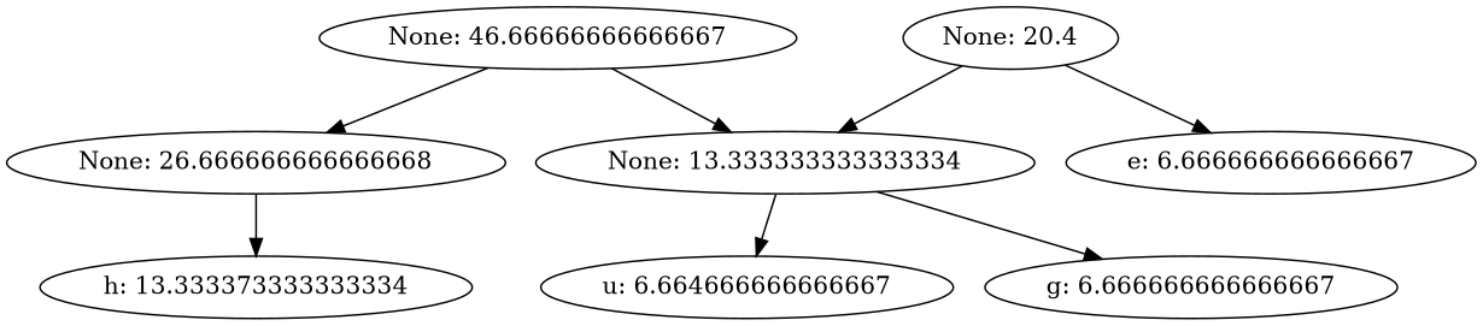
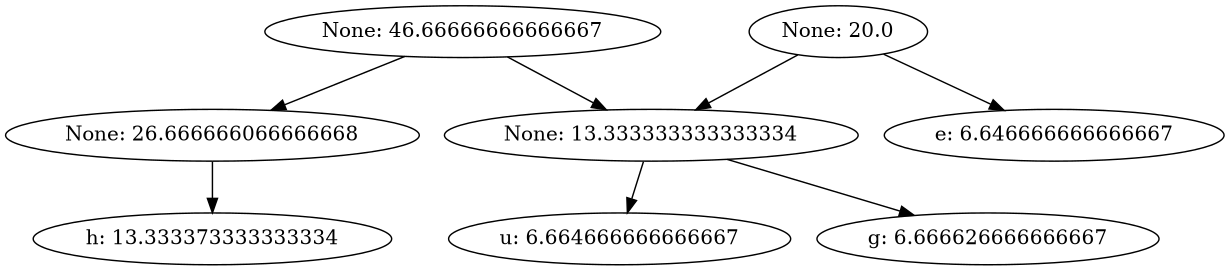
  strict digraph {
    "None: 46.66666666666667"
-   "None: 26.666666666666668"
+   "None: 26.666666666666668" [label="None: 26.666666066666668"]
    "None: 13.333333333333334"
-   "None: 20.0" [label="None: 20.4"]
-   "e: 6.666666666666667"
+   "None: 20.0"
+   "e: 6.666666666666667" [label="e: 6.646666666666667"]
    n6 [label="h: 13.333373333333334"]
    n7 [label="u: 6.664666666666667"]
-   "g: 6.666666666666667"
+   "g: 6.666666666666667" [label="g: 6.666626666666667"]
    "None: 46.66666666666667" -> "None: 26.666666666666668"
    "None: 46.66666666666667" -> "None: 13.333333333333334"
    "None: 26.666666666666668" -> n6
    "None: 13.333333333333334" -> n7
    "None: 13.333333333333334" -> "g: 6.666666666666667"
    "None: 20.0" -> "None: 13.333333333333334"
    "None: 20.0" -> "e: 6.666666666666667"
  }
